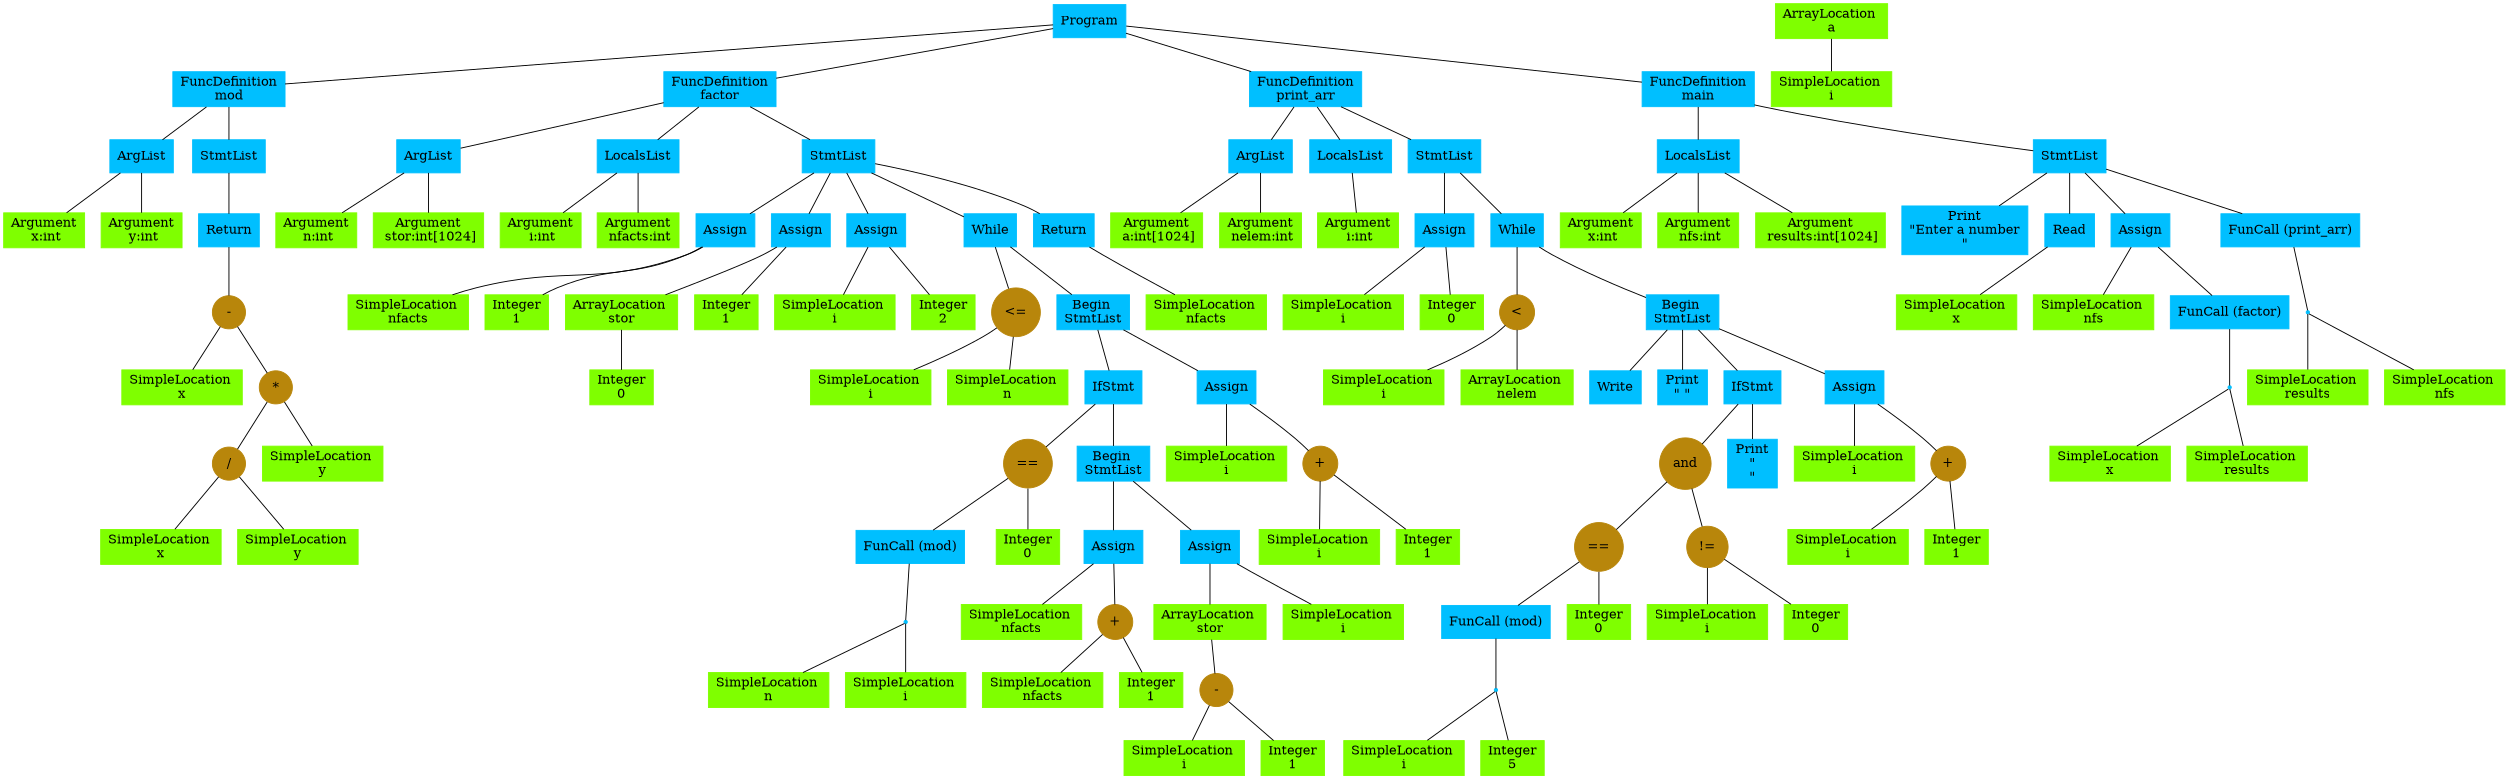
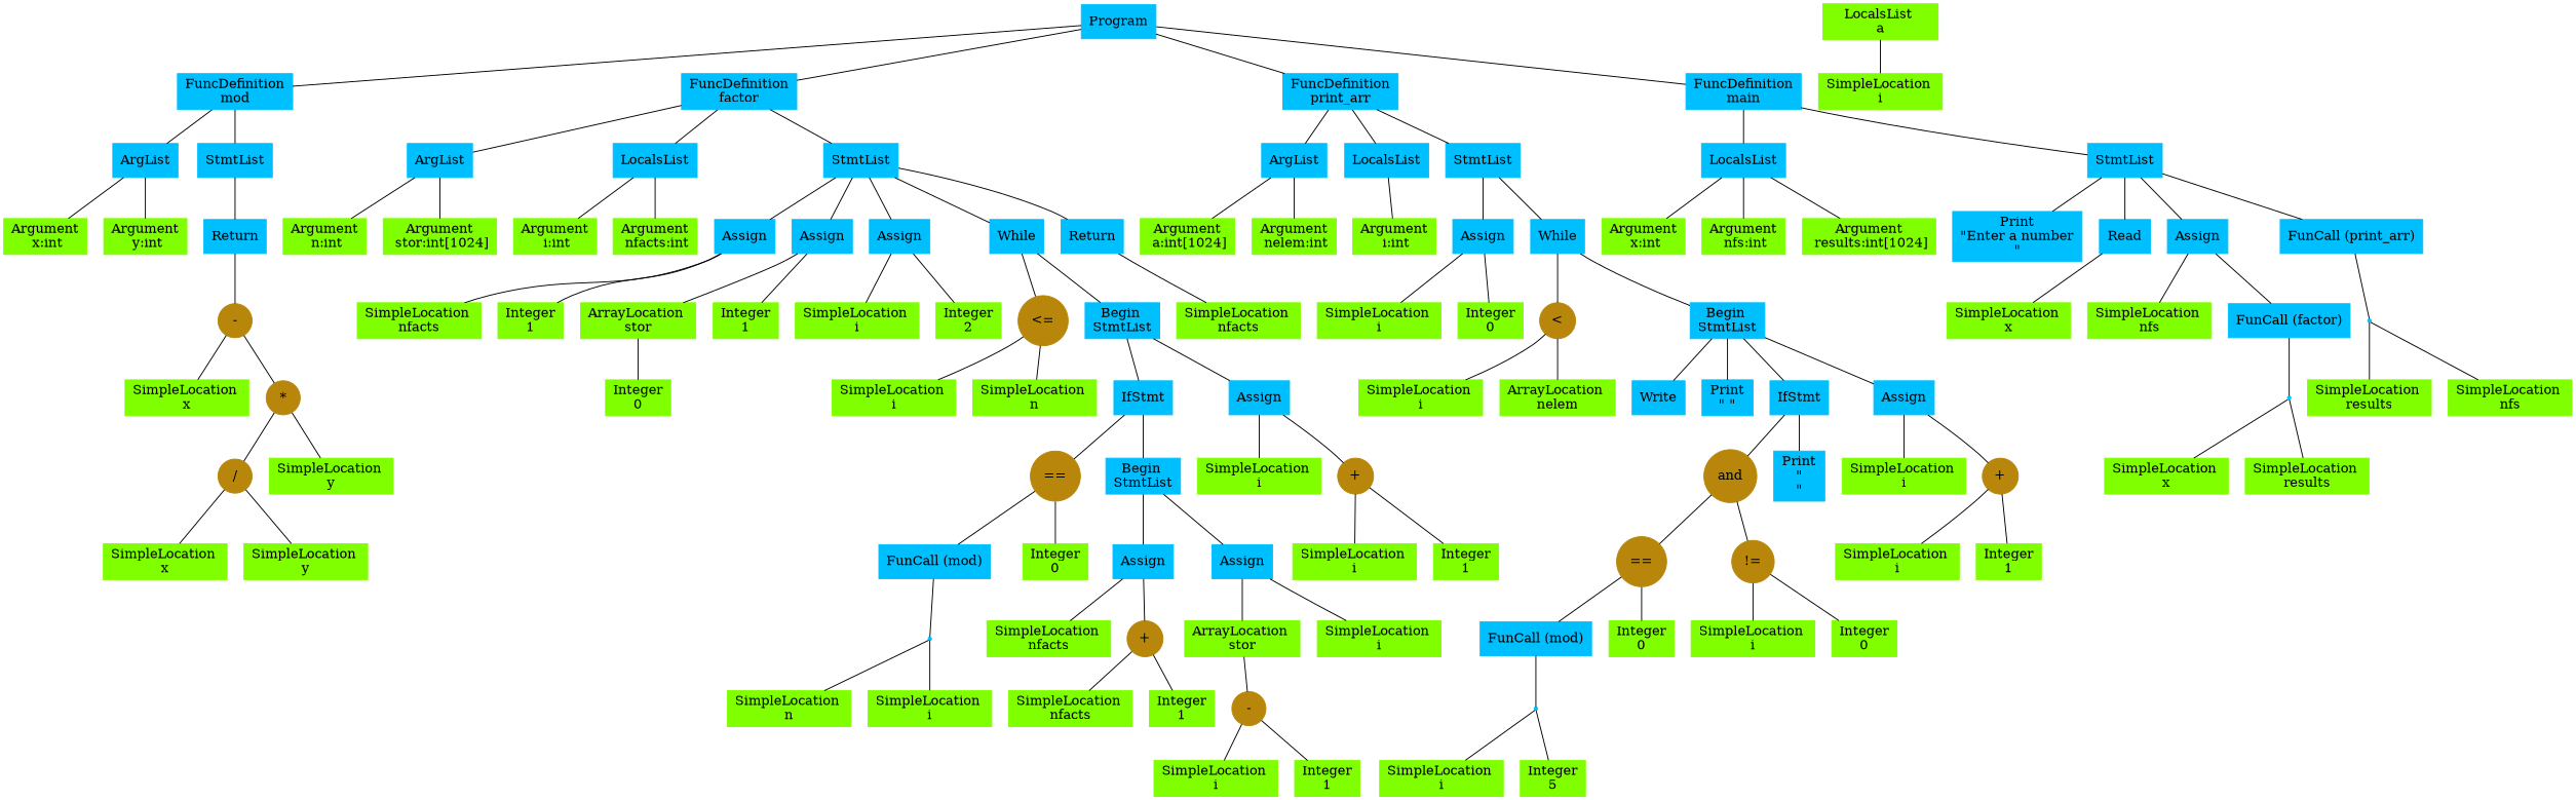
  digraph {
    node [color=chartreuse shape=box style=filled]
    edge [arrowhead=none]
    n1 [color=deepskyblue label=Program]
    n2 [color=deepskyblue label="FuncDefinition\nmod"]
    n3 [color=deepskyblue label="FuncDefinition\nfactor"]
    n4 [color=deepskyblue label="FuncDefinition\nprint_arr"]
    n5 [color=deepskyblue label="FuncDefinition\nmain"]
    n6 [color=deepskyblue label=ArgList]
    n7 [color=deepskyblue label=StmtList]
    n8 [color=deepskyblue label=ArgList]
    n9 [color=deepskyblue label=LocalsList]
    n10 [color=deepskyblue label=StmtList]
    n11 [color=deepskyblue label=ArgList]
    n12 [color=deepskyblue label=LocalsList]
    n13 [color=deepskyblue label=StmtList]
    n14 [color=deepskyblue label=LocalsList]
    n15 [color=deepskyblue label=StmtList]
    n16 [label="Argument\n x:int"]
    n17 [label="Argument\n y:int"]
    n18 [color=deepskyblue label=Return]
    n19 [color=darkgoldenrod label="-" shape=circle]
    n20 [label="SimpleLocation \nx"]
    n21 [color=darkgoldenrod label="*" shape=circle]
    n22 [color=darkgoldenrod label="/" shape=circle]
    n23 [label="SimpleLocation \ny"]
    n24 [label="SimpleLocation \nx"]
    n25 [label="SimpleLocation \ny"]
    n26 [label="Argument\n n:int"]
    n27 [label="Argument\n stor:int[1024]"]
    n28 [label="Argument\n i:int"]
    n29 [label="Argument\n nfacts:int"]
    n30 [color=deepskyblue label=Assign]
    n31 [color=deepskyblue label=Assign]
    n32 [color=deepskyblue label=Assign]
    n33 [color=deepskyblue label=While]
    n34 [color=deepskyblue label=Return]
    n35 [label="SimpleLocation \nnfacts"]
    n36 [label="Integer\n1"]
    n37 [label="ArrayLocation \nstor"]
    n38 [label="Integer\n1"]
    n39 [label="SimpleLocation \ni"]
    n40 [label="Integer\n2"]
    n41 [color=darkgoldenrod label="<=" shape=circle]
    n42 [color=deepskyblue label="Begin \nStmtList"]
    n43 [label="SimpleLocation \nnfacts"]
    n44 [label="Integer\n0"]
    n45 [label="SimpleLocation \ni"]
    n46 [label="SimpleLocation \nn"]
    n47 [color=deepskyblue label=IfStmt]
    n48 [color=deepskyblue label=Assign]
    n49 [color=darkgoldenrod label="==" shape=circle]
    n50 [color=deepskyblue label="Begin \nStmtList"]
    n51 [label="SimpleLocation \ni"]
    n52 [color=darkgoldenrod label="+" shape=circle]
    n53 [color=deepskyblue label="FunCall (mod)"]
    n54 [label="Integer\n0"]
    n55 [color=deepskyblue label=Assign]
    n56 [color=deepskyblue label=Assign]
    n57 [color=deepskyblue label=ArgList shape=point]
    n58 [label="SimpleLocation \nn"]
    n59 [label="SimpleLocation \ni"]
    n60 [label="SimpleLocation \nnfacts"]
    n61 [color=darkgoldenrod label="+" shape=circle]
    n62 [label="ArrayLocation \nstor"]
    n63 [label="SimpleLocation \ni"]
    n64 [label="SimpleLocation \nnfacts"]
    n65 [label="Integer\n1"]
    n66 [color=darkgoldenrod label="-" shape=circle]
    n67 [label="SimpleLocation \ni"]
    n68 [label="Integer\n1"]
    n69 [label="SimpleLocation \ni"]
    n70 [label="Integer\n1"]
    n71 [label="Argument\n a:int[1024]"]
    n72 [label="Argument\n nelem:int"]
    n73 [label="Argument\n i:int"]
    n74 [color=deepskyblue label=Assign]
    n75 [color=deepskyblue label=While]
    n76 [label="SimpleLocation \ni"]
    n77 [label="Integer\n0"]
    n78 [color=darkgoldenrod label="<" shape=circle]
    n79 [color=deepskyblue label="Begin \nStmtList"]
    n80 [label="SimpleLocation \ni"]
    n81 [label="ArrayLocation \nnelem"]
    n82 [color=deepskyblue label=Write]
    n83 [color=deepskyblue label="Print\n\" \""]
    n84 [color=deepskyblue label=IfStmt]
    n85 [color=deepskyblue label=Assign]
    n86 [color=darkgoldenrod label=and shape=circle]
    n87 [color=deepskyblue label="Print\n\"\n\""]
    n88 [label="SimpleLocation \ni"]
    n89 [color=darkgoldenrod label="+" shape=circle]
-   n90 [label="ArrayLocation \na"]
+   n90 [label="LocalsList \na"]
    n91 [label="SimpleLocation \ni"]
    n92 [color=darkgoldenrod label="==" shape=circle]
    n93 [color=darkgoldenrod label="!=" shape=circle]
    n94 [color=deepskyblue label="FunCall (mod)"]
    n95 [label="Integer\n0"]
    n96 [label="SimpleLocation \ni"]
    n97 [label="Integer\n0"]
    n98 [color=deepskyblue label=ArgList shape=point]
    n99 [label="SimpleLocation \ni"]
    n100 [label="Integer\n5"]
    n101 [label="SimpleLocation \ni"]
    n102 [label="Integer\n1"]
    n103 [label="Argument\n x:int"]
    n104 [label="Argument\n nfs:int"]
    n105 [label="Argument\n results:int[1024]"]
    n106 [color=deepskyblue label="Print\n\"Enter a number\n\""]
    n107 [color=deepskyblue label=Read]
    n108 [color=deepskyblue label=Assign]
    n109 [color=deepskyblue label="FunCall (print_arr)"]
    n110 [label="SimpleLocation \nx"]
    n111 [label="SimpleLocation \nnfs"]
    n112 [color=deepskyblue label="FunCall (factor)"]
    n113 [color=deepskyblue label=ArgList shape=point]
    n114 [color=deepskyblue label=ArgList shape=point]
    n115 [label="SimpleLocation \nx"]
    n116 [label="SimpleLocation \nresults"]
    n117 [label="SimpleLocation \nresults"]
    n118 [label="SimpleLocation \nnfs"]
    n1 -> n2
    n1 -> n3
    n1 -> n4
    n1 -> n5
    n2 -> n6
    n2 -> n7
    n3 -> n8
    n3 -> n9
    n3 -> n10
    n4 -> n11
    n4 -> n12
    n4 -> n13
    n5 -> n14
    n5 -> n15
    n6 -> n16
    n6 -> n17
    n7 -> n18
    n8 -> n26
    n8 -> n27
    n9 -> n28
    n9 -> n29
    n10 -> n30
    n10 -> n31
    n10 -> n32
    n10 -> n33
    n10 -> n34
    n11 -> n71
    n11 -> n72
    n12 -> n73
    n13 -> n74
    n13 -> n75
    n14 -> n103
    n14 -> n104
    n14 -> n105
    n15 -> n106
    n15 -> n107
    n15 -> n108
    n15 -> n109
    n18 -> n19
    n19 -> n20
    n19 -> n21
    n21 -> n22
    n21 -> n23
    n22 -> n24
    n22 -> n25
    n30 -> n35
    n30 -> n36
    n31 -> n37
    n31 -> n38
    n32 -> n39
    n32 -> n40
    n33 -> n41
    n33 -> n42
    n34 -> n43
    n37 -> n44
    n41 -> n45
    n41 -> n46
    n42 -> n47
    n42 -> n48
    n47 -> n49
    n47 -> n50
    n48 -> n51
    n48 -> n52
    n49 -> n53
    n49 -> n54
    n50 -> n55
    n50 -> n56
    n52 -> n69
    n52 -> n70
    n53 -> n57
    n55 -> n60
    n55 -> n61
    n56 -> n62
    n56 -> n63
    n57 -> n58
    n57 -> n59
    n61 -> n64
    n61 -> n65
    n62 -> n66
    n66 -> n67
    n66 -> n68
    n74 -> n76
    n74 -> n77
    n75 -> n78
    n75 -> n79
    n78 -> n80
    n78 -> n81
    n79 -> n82
    n79 -> n83
    n79 -> n84
    n79 -> n85
    n84 -> n86
    n84 -> n87
    n85 -> n88
    n85 -> n89
    n86 -> n92
    n86 -> n93
    n89 -> n101
    n89 -> n102
    n90 -> n91
    n92 -> n94
    n92 -> n95
    n93 -> n96
    n93 -> n97
    n94 -> n98
    n98 -> n99
    n98 -> n100
    n107 -> n110
    n108 -> n111
    n108 -> n112
    n109 -> n113
    n112 -> n114
    n113 -> n117
    n113 -> n118
    n114 -> n115
    n114 -> n116
  }
